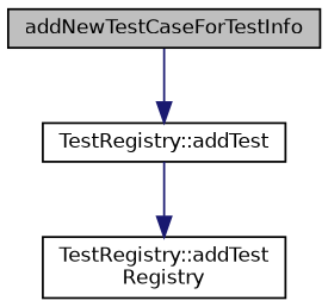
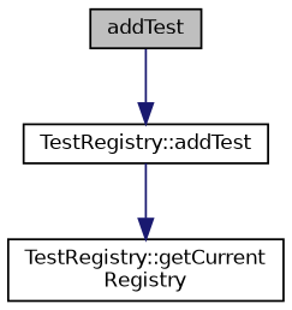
  digraph {
    rankdir=TB
    node [color=black fillcolor=white fontname=Helvetica fontsize=10 shape=record style=filled]
    edge [color=midnightblue fontname=Helvetica fontsize=10 labelfontname=Helvetica labelfontsize=10 style=solid]
-   n1 [fillcolor=grey75 fontcolor=black height=0.2 label=addNewTestCaseForTestInfo width=0.4]
+   n1 [fillcolor=grey75 fontcolor=black height=0.2 label=addTest width=0.4]
    n2 [height=0.2 label="TestRegistry::addTest" width=0.4]
-   n3 [height=0.2 label="TestRegistry::addTest\lRegistry" width=0.4]
+   n3 [height=0.2 label="TestRegistry::getCurrent\lRegistry" width=0.4]
    n1 -> n2
    n2 -> n3
  }
